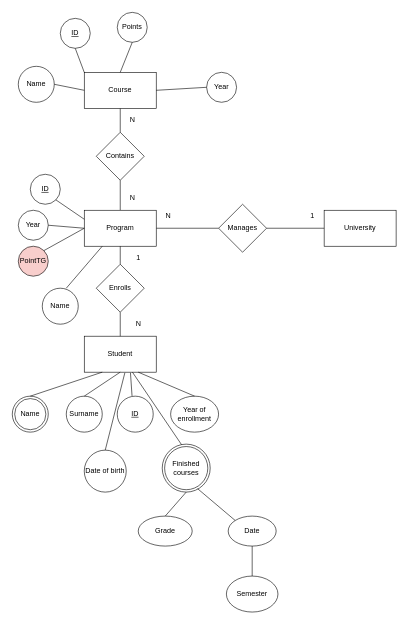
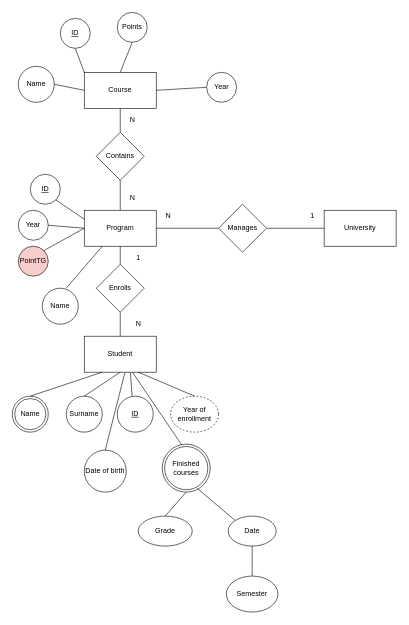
  <mxCell id="0" />
  <mxCell id="1" parent="0" />
  <mxCell id="2" value="University" style="rounded=0;whiteSpace=wrap;html=1;" vertex="1" parent="1"><mxGeometry x="540" y="350" width="120" height="60" as="geometry" /></mxCell>
  <mxCell id="3" value="Manages" style="rhombus;whiteSpace=wrap;html=1;" vertex="1" parent="1"><mxGeometry x="364" y="340" width="80" height="80" as="geometry" /></mxCell>
  <mxCell id="4" value="" style="endArrow=none;html=1;rounded=0;entryX=0;entryY=0.5;entryDx=0;entryDy=0;" edge="1" parent="1" target="3"><mxGeometry width="50" height="50" relative="1" as="geometry"><mxPoint x="260" y="380" as="sourcePoint" /><mxPoint x="330.711" y="380" as="targetPoint" /></mxGeometry></mxCell>
  <mxCell id="5" value="" style="endArrow=none;html=1;rounded=0;entryX=0;entryY=0.5;entryDx=0;entryDy=0;" edge="1" parent="1" source="3" target="2"><mxGeometry width="50" height="50" relative="1" as="geometry"><mxPoint x="444" y="430" as="sourcePoint" /><mxPoint x="514.711" y="380" as="targetPoint" /></mxGeometry></mxCell>
  <mxCell id="6" value="1" style="text;html=1;align=center;verticalAlign=middle;resizable=0;points=[];autosize=1;strokeColor=none;fillColor=none;" vertex="1" parent="1"><mxGeometry x="510" y="350" width="20" height="20" as="geometry" /></mxCell>
  <mxCell id="7" value="N" style="text;html=1;align=center;verticalAlign=middle;resizable=0;points=[];autosize=1;strokeColor=none;fillColor=none;" vertex="1" parent="1"><mxGeometry x="270" y="350" width="20" height="20" as="geometry" /></mxCell>
  <mxCell id="8" value="Contains" style="rhombus;whiteSpace=wrap;html=1;" vertex="1" parent="1"><mxGeometry x="160" y="220" width="80" height="80" as="geometry" /></mxCell>
  <mxCell id="9" value="" style="endArrow=none;html=1;rounded=0;entryX=0.5;entryY=1;entryDx=0;entryDy=0;" edge="1" parent="1"><mxGeometry width="50" height="50" relative="1" as="geometry"><mxPoint x="200" y="220" as="sourcePoint" /><mxPoint x="200" y="180" as="targetPoint" /></mxGeometry></mxCell>
  <mxCell id="10" value="" style="endArrow=none;html=1;rounded=0;entryX=0.5;entryY=1;entryDx=0;entryDy=0;exitX=0.5;exitY=0;exitDx=0;exitDy=0;" edge="1" parent="1" target="8"><mxGeometry width="50" height="50" relative="1" as="geometry"><mxPoint x="200" y="350" as="sourcePoint" /><mxPoint x="250" y="290" as="targetPoint" /></mxGeometry></mxCell>
  <mxCell id="11" value="N" style="text;html=1;align=center;verticalAlign=middle;resizable=0;points=[];autosize=1;strokeColor=none;fillColor=none;" vertex="1" parent="1"><mxGeometry x="210" y="320" width="20" height="20" as="geometry" /></mxCell>
  <mxCell id="12" value="N" style="text;html=1;align=center;verticalAlign=middle;resizable=0;points=[];autosize=1;strokeColor=none;fillColor=none;" vertex="1" parent="1"><mxGeometry x="210" y="190" width="20" height="20" as="geometry" /></mxCell>
  <mxCell id="13" value="Program" style="rounded=0;whiteSpace=wrap;html=1;" vertex="1" parent="1"><mxGeometry x="140" y="350" width="120" height="60" as="geometry" /></mxCell>
  <mxCell id="14" value="Course" style="rounded=0;whiteSpace=wrap;html=1;" vertex="1" parent="1"><mxGeometry x="140" y="120" width="120" height="60" as="geometry" /></mxCell>
  <mxCell id="15" value="Student" style="rounded=0;whiteSpace=wrap;html=1;" vertex="1" parent="1"><mxGeometry x="140" y="560" width="120" height="60" as="geometry" /></mxCell>
  <mxCell id="16" value="Enrolls" style="rhombus;whiteSpace=wrap;html=1;" vertex="1" parent="1"><mxGeometry x="160" y="440" width="80" height="80" as="geometry" /></mxCell>
  <mxCell id="17" value="" style="endArrow=none;html=1;rounded=0;entryX=0.5;entryY=1;entryDx=0;entryDy=0;" edge="1" parent="1" target="13"><mxGeometry width="50" height="50" relative="1" as="geometry"><mxPoint x="200" y="440" as="sourcePoint" /><mxPoint x="250" y="440" as="targetPoint" /></mxGeometry></mxCell>
  <mxCell id="18" value="" style="endArrow=none;html=1;rounded=0;entryX=0.5;entryY=1;entryDx=0;entryDy=0;exitX=0.5;exitY=0;exitDx=0;exitDy=0;" edge="1" parent="1" source="15" target="16"><mxGeometry width="50" height="50" relative="1" as="geometry"><mxPoint x="190" y="560" as="sourcePoint" /><mxPoint x="240" y="510" as="targetPoint" /></mxGeometry></mxCell>
  <mxCell id="19" value="N" style="text;html=1;align=center;verticalAlign=middle;resizable=0;points=[];autosize=1;strokeColor=none;fillColor=none;" vertex="1" parent="1"><mxGeometry x="220" y="530" width="20" height="20" as="geometry" /></mxCell>
  <mxCell id="20" value="1" style="text;html=1;align=center;verticalAlign=middle;resizable=0;points=[];autosize=1;strokeColor=none;fillColor=none;" vertex="1" parent="1"><mxGeometry x="220" y="420" width="20" height="20" as="geometry" /></mxCell>
  <mxCell id="21" value="Name" style="ellipse;whiteSpace=wrap;html=1;" vertex="1" parent="1"><mxGeometry x="70" y="480" width="60" height="60" as="geometry" /></mxCell>
  <mxCell id="22" value="&lt;u&gt;ID&lt;/u&gt;" style="ellipse;whiteSpace=wrap;html=1;aspect=fixed;" vertex="1" parent="1"><mxGeometry x="50" y="290" width="50" height="50" as="geometry" /></mxCell>
  <mxCell id="23" value="PointTG" style="ellipse;whiteSpace=wrap;html=1;aspect=fixed;fillColor=#f8cecc;" vertex="1" parent="1"><mxGeometry x="30" y="410" width="50" height="50" as="geometry" /></mxCell>
  <mxCell id="24" value="" style="endArrow=none;html=1;rounded=0;entryX=0;entryY=0.5;entryDx=0;entryDy=0;exitX=1;exitY=0;exitDx=0;exitDy=0;" edge="1" parent="1" source="23" target="13"><mxGeometry width="50" height="50" relative="1" as="geometry"><mxPoint x="90" y="470" as="sourcePoint" /><mxPoint x="140" y="420" as="targetPoint" /></mxGeometry></mxCell>
  <mxCell id="25" value="" style="endArrow=none;html=1;rounded=0;entryX=0.25;entryY=1;entryDx=0;entryDy=0;" edge="1" parent="1" target="13"><mxGeometry width="50" height="50" relative="1" as="geometry"><mxPoint x="110" y="480" as="sourcePoint" /><mxPoint x="160" y="430" as="targetPoint" /></mxGeometry></mxCell>
  <mxCell id="26" value="" style="endArrow=none;html=1;rounded=0;entryX=1;entryY=1;entryDx=0;entryDy=0;exitX=0;exitY=0.25;exitDx=0;exitDy=0;" edge="1" parent="1" source="13" target="22"><mxGeometry width="50" height="50" relative="1" as="geometry"><mxPoint x="80" y="390" as="sourcePoint" /><mxPoint x="130" y="340" as="targetPoint" /></mxGeometry></mxCell>
  <mxCell id="27" value="Year" style="ellipse;whiteSpace=wrap;html=1;aspect=fixed;" vertex="1" parent="1"><mxGeometry x="30" y="350" width="50" height="50" as="geometry" /></mxCell>
  <mxCell id="28" value="" style="endArrow=none;html=1;rounded=0;exitX=1;exitY=0.5;exitDx=0;exitDy=0;entryX=0;entryY=0.5;entryDx=0;entryDy=0;" edge="1" parent="1" source="27" target="13"><mxGeometry width="50" height="50" relative="1" as="geometry"><mxPoint x="90" y="400" as="sourcePoint" /><mxPoint x="140" y="350" as="targetPoint" /></mxGeometry></mxCell>
  <mxCell id="29" value="Name" style="ellipse;whiteSpace=wrap;html=1;" vertex="1" parent="1"><mxGeometry x="30" y="110" width="60" height="60" as="geometry" /></mxCell>
  <mxCell id="30" value="" style="endArrow=none;html=1;rounded=0;exitX=1;exitY=0.5;exitDx=0;exitDy=0;entryX=0;entryY=0.5;entryDx=0;entryDy=0;" edge="1" parent="1" source="29" target="14"><mxGeometry width="50" height="50" relative="1" as="geometry"><mxPoint x="280" y="130" as="sourcePoint" /><mxPoint x="330" y="80" as="targetPoint" /></mxGeometry></mxCell>
  <mxCell id="31" value="&lt;u&gt;ID&lt;/u&gt;" style="ellipse;whiteSpace=wrap;html=1;aspect=fixed;" vertex="1" parent="1"><mxGeometry x="100" y="30" width="50" height="50" as="geometry" /></mxCell>
  <mxCell id="32" value="" style="endArrow=none;html=1;rounded=0;exitX=0.5;exitY=1;exitDx=0;exitDy=0;entryX=0;entryY=0;entryDx=0;entryDy=0;" edge="1" parent="1" source="31" target="14"><mxGeometry width="50" height="50" relative="1" as="geometry"><mxPoint x="280" y="150" as="sourcePoint" /><mxPoint x="330" y="100" as="targetPoint" /></mxGeometry></mxCell>
  <mxCell id="33" value="Points" style="ellipse;whiteSpace=wrap;html=1;aspect=fixed;" vertex="1" parent="1"><mxGeometry x="195" y="20" width="50" height="50" as="geometry" /></mxCell>
  <mxCell id="34" value="" style="endArrow=none;html=1;rounded=0;exitX=0.5;exitY=0;exitDx=0;exitDy=0;entryX=0.5;entryY=1;entryDx=0;entryDy=0;" edge="1" parent="1" source="14" target="33"><mxGeometry width="50" height="50" relative="1" as="geometry"><mxPoint x="280" y="110" as="sourcePoint" /><mxPoint x="330" y="60" as="targetPoint" /></mxGeometry></mxCell>
  <mxCell id="35" value="Year" style="ellipse;whiteSpace=wrap;html=1;aspect=fixed;" vertex="1" parent="1"><mxGeometry x="344" y="120" width="50" height="50" as="geometry" /></mxCell>
  <mxCell id="36" value="" style="endArrow=none;html=1;rounded=0;entryX=1;entryY=0.5;entryDx=0;entryDy=0;exitX=0;exitY=0.5;exitDx=0;exitDy=0;" edge="1" parent="1" source="35" target="14"><mxGeometry width="50" height="50" relative="1" as="geometry"><mxPoint x="280" y="330" as="sourcePoint" /><mxPoint x="330" y="280" as="targetPoint" /></mxGeometry></mxCell>
  <mxCell id="37" value="Name" style="ellipse;shape=doubleEllipse;whiteSpace=wrap;html=1;aspect=fixed;" vertex="1" parent="1"><mxGeometry x="20" y="660" width="60" height="60" as="geometry" /></mxCell>
  <mxCell id="38" value="Surname" style="ellipse;whiteSpace=wrap;html=1;aspect=fixed;" vertex="1" parent="1"><mxGeometry x="110" y="660" width="60" height="60" as="geometry" /></mxCell>
  <mxCell id="39" value="&lt;u&gt;ID&lt;/u&gt;" style="ellipse;whiteSpace=wrap;html=1;aspect=fixed;" vertex="1" parent="1"><mxGeometry x="195" y="660" width="60" height="60" as="geometry" /></mxCell>
  <mxCell id="40" value="" style="endArrow=none;html=1;rounded=0;entryX=0.25;entryY=1;entryDx=0;entryDy=0;exitX=0.5;exitY=0;exitDx=0;exitDy=0;" edge="1" parent="1" source="37" target="15"><mxGeometry width="50" height="50" relative="1" as="geometry"><mxPoint x="280" y="770" as="sourcePoint" /><mxPoint x="330" y="720" as="targetPoint" /></mxGeometry></mxCell>
  <mxCell id="41" value="" style="endArrow=none;html=1;rounded=0;exitX=0.5;exitY=0;exitDx=0;exitDy=0;entryX=0.5;entryY=1;entryDx=0;entryDy=0;" edge="1" parent="1" source="38" target="15"><mxGeometry width="50" height="50" relative="1" as="geometry"><mxPoint x="280" y="770" as="sourcePoint" /><mxPoint x="330" y="720" as="targetPoint" /></mxGeometry></mxCell>
  <mxCell id="42" value="" style="endArrow=none;html=1;rounded=0;entryX=0.642;entryY=1.017;entryDx=0;entryDy=0;entryPerimeter=0;exitX=0.411;exitY=-0.006;exitDx=0;exitDy=0;exitPerimeter=0;" edge="1" parent="1" source="39" target="15"><mxGeometry width="50" height="50" relative="1" as="geometry"><mxPoint x="280" y="770" as="sourcePoint" /><mxPoint x="330" y="720" as="targetPoint" /></mxGeometry></mxCell>
- <mxCell id="43" value="Year of enrollment" style="ellipse;whiteSpace=wrap;html=1;" vertex="1" parent="1"><mxGeometry x="284" y="660" width="80" height="60" as="geometry" /></mxCell>
+ <mxCell id="43" value="Year of enrollment" style="ellipse;whiteSpace=wrap;html=1;dashed=1;" vertex="1" parent="1"><mxGeometry x="284" y="660" width="80" height="60" as="geometry" /></mxCell>
  <mxCell id="44" value="" style="endArrow=none;html=1;rounded=0;entryX=0.75;entryY=1;entryDx=0;entryDy=0;exitX=0.5;exitY=0;exitDx=0;exitDy=0;" edge="1" parent="1" source="43" target="15"><mxGeometry width="50" height="50" relative="1" as="geometry"><mxPoint x="280" y="760" as="sourcePoint" /><mxPoint x="330" y="710" as="targetPoint" /></mxGeometry></mxCell>
  <mxCell id="45" value="Date of birth" style="ellipse;whiteSpace=wrap;html=1;" vertex="1" parent="1"><mxGeometry x="140" y="750" width="70" height="70" as="geometry" /></mxCell>
  <mxCell id="46" value="" style="endArrow=none;html=1;rounded=0;exitX=0.5;exitY=0;exitDx=0;exitDy=0;entryX=0.564;entryY=1.017;entryDx=0;entryDy=0;entryPerimeter=0;" edge="1" parent="1" source="45" target="15"><mxGeometry width="50" height="50" relative="1" as="geometry"><mxPoint x="280" y="760" as="sourcePoint" /><mxPoint x="330" y="710" as="targetPoint" /></mxGeometry></mxCell>
  <mxCell id="47" value="" style="endArrow=none;html=1;rounded=0;exitX=0.5;exitY=0;exitDx=0;exitDy=0;" edge="1" parent="1" target="15"><mxGeometry width="50" height="50" relative="1" as="geometry"><mxPoint x="305" y="745" as="sourcePoint" /><mxPoint x="330" y="670" as="targetPoint" /></mxGeometry></mxCell>
  <mxCell id="48" value="Finished courses" style="ellipse;shape=doubleEllipse;whiteSpace=wrap;html=1;aspect=fixed;" vertex="1" parent="1"><mxGeometry x="270" y="740" width="80" height="80" as="geometry" /></mxCell>
  <mxCell id="49" value="Grade" style="ellipse;whiteSpace=wrap;html=1;" vertex="1" parent="1"><mxGeometry x="230" y="860" width="90" height="50" as="geometry" /></mxCell>
  <mxCell id="50" value="" style="endArrow=none;html=1;rounded=0;entryX=0.5;entryY=1;entryDx=0;entryDy=0;exitX=0.5;exitY=0;exitDx=0;exitDy=0;" edge="1" parent="1" source="49" target="48"><mxGeometry width="50" height="50" relative="1" as="geometry"><mxPoint x="280" y="890" as="sourcePoint" /><mxPoint x="330" y="840" as="targetPoint" /></mxGeometry></mxCell>
  <mxCell id="51" value="Date" style="ellipse;whiteSpace=wrap;html=1;" vertex="1" parent="1"><mxGeometry x="380" y="860" width="80" height="50" as="geometry" /></mxCell>
  <mxCell id="52" value="" style="endArrow=none;html=1;rounded=0;entryX=0.738;entryY=0.929;entryDx=0;entryDy=0;entryPerimeter=0;exitX=0;exitY=0;exitDx=0;exitDy=0;" edge="1" parent="1" source="51" target="48"><mxGeometry width="50" height="50" relative="1" as="geometry"><mxPoint x="280" y="890" as="sourcePoint" /><mxPoint x="330" y="840" as="targetPoint" /></mxGeometry></mxCell>
  <mxCell id="53" value="Semester" style="ellipse;whiteSpace=wrap;html=1;dashed=0;" vertex="1" parent="1"><mxGeometry x="377" y="960" width="86" height="60" as="geometry" /></mxCell>
  <mxCell id="54" value="" style="endArrow=none;html=1;rounded=0;entryX=0.5;entryY=1;entryDx=0;entryDy=0;exitX=0.5;exitY=0;exitDx=0;exitDy=0;" edge="1" parent="1" source="53" target="51"><mxGeometry width="50" height="50" relative="1" as="geometry"><mxPoint x="270" y="970" as="sourcePoint" /><mxPoint x="320" y="920" as="targetPoint" /></mxGeometry></mxCell>
